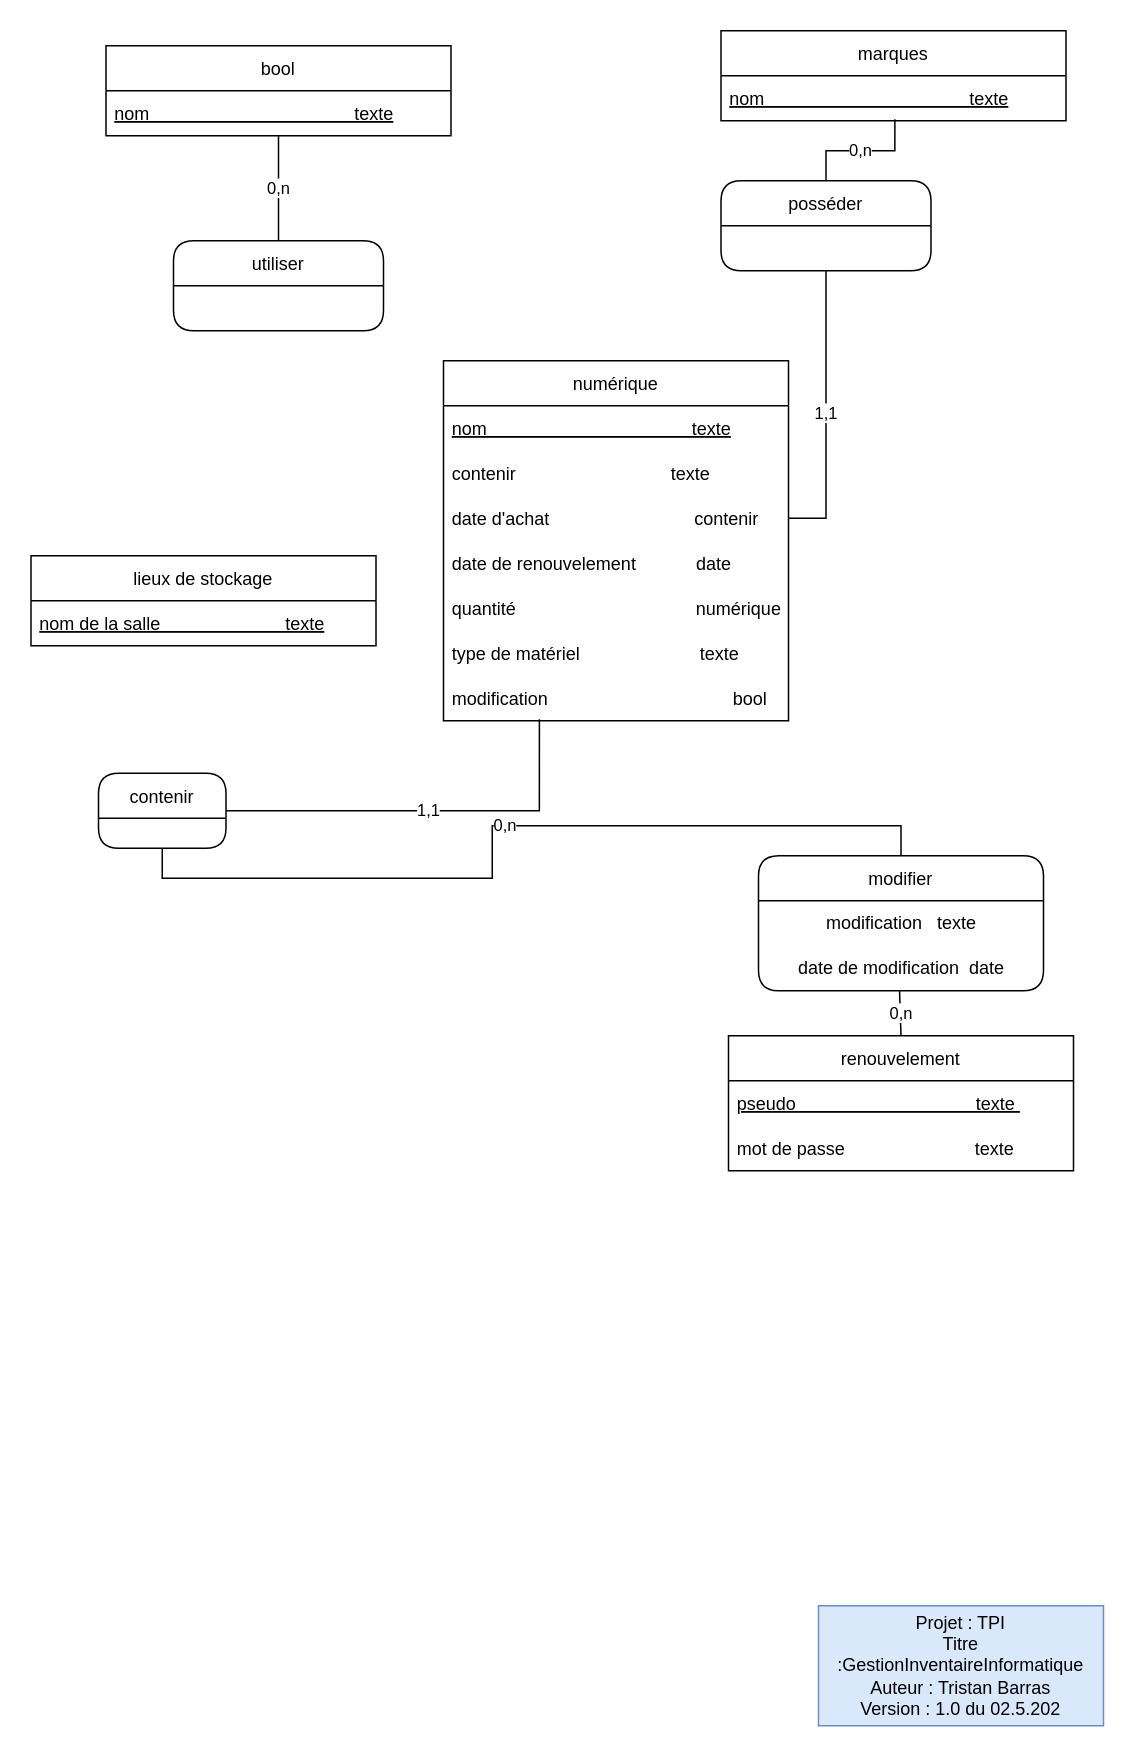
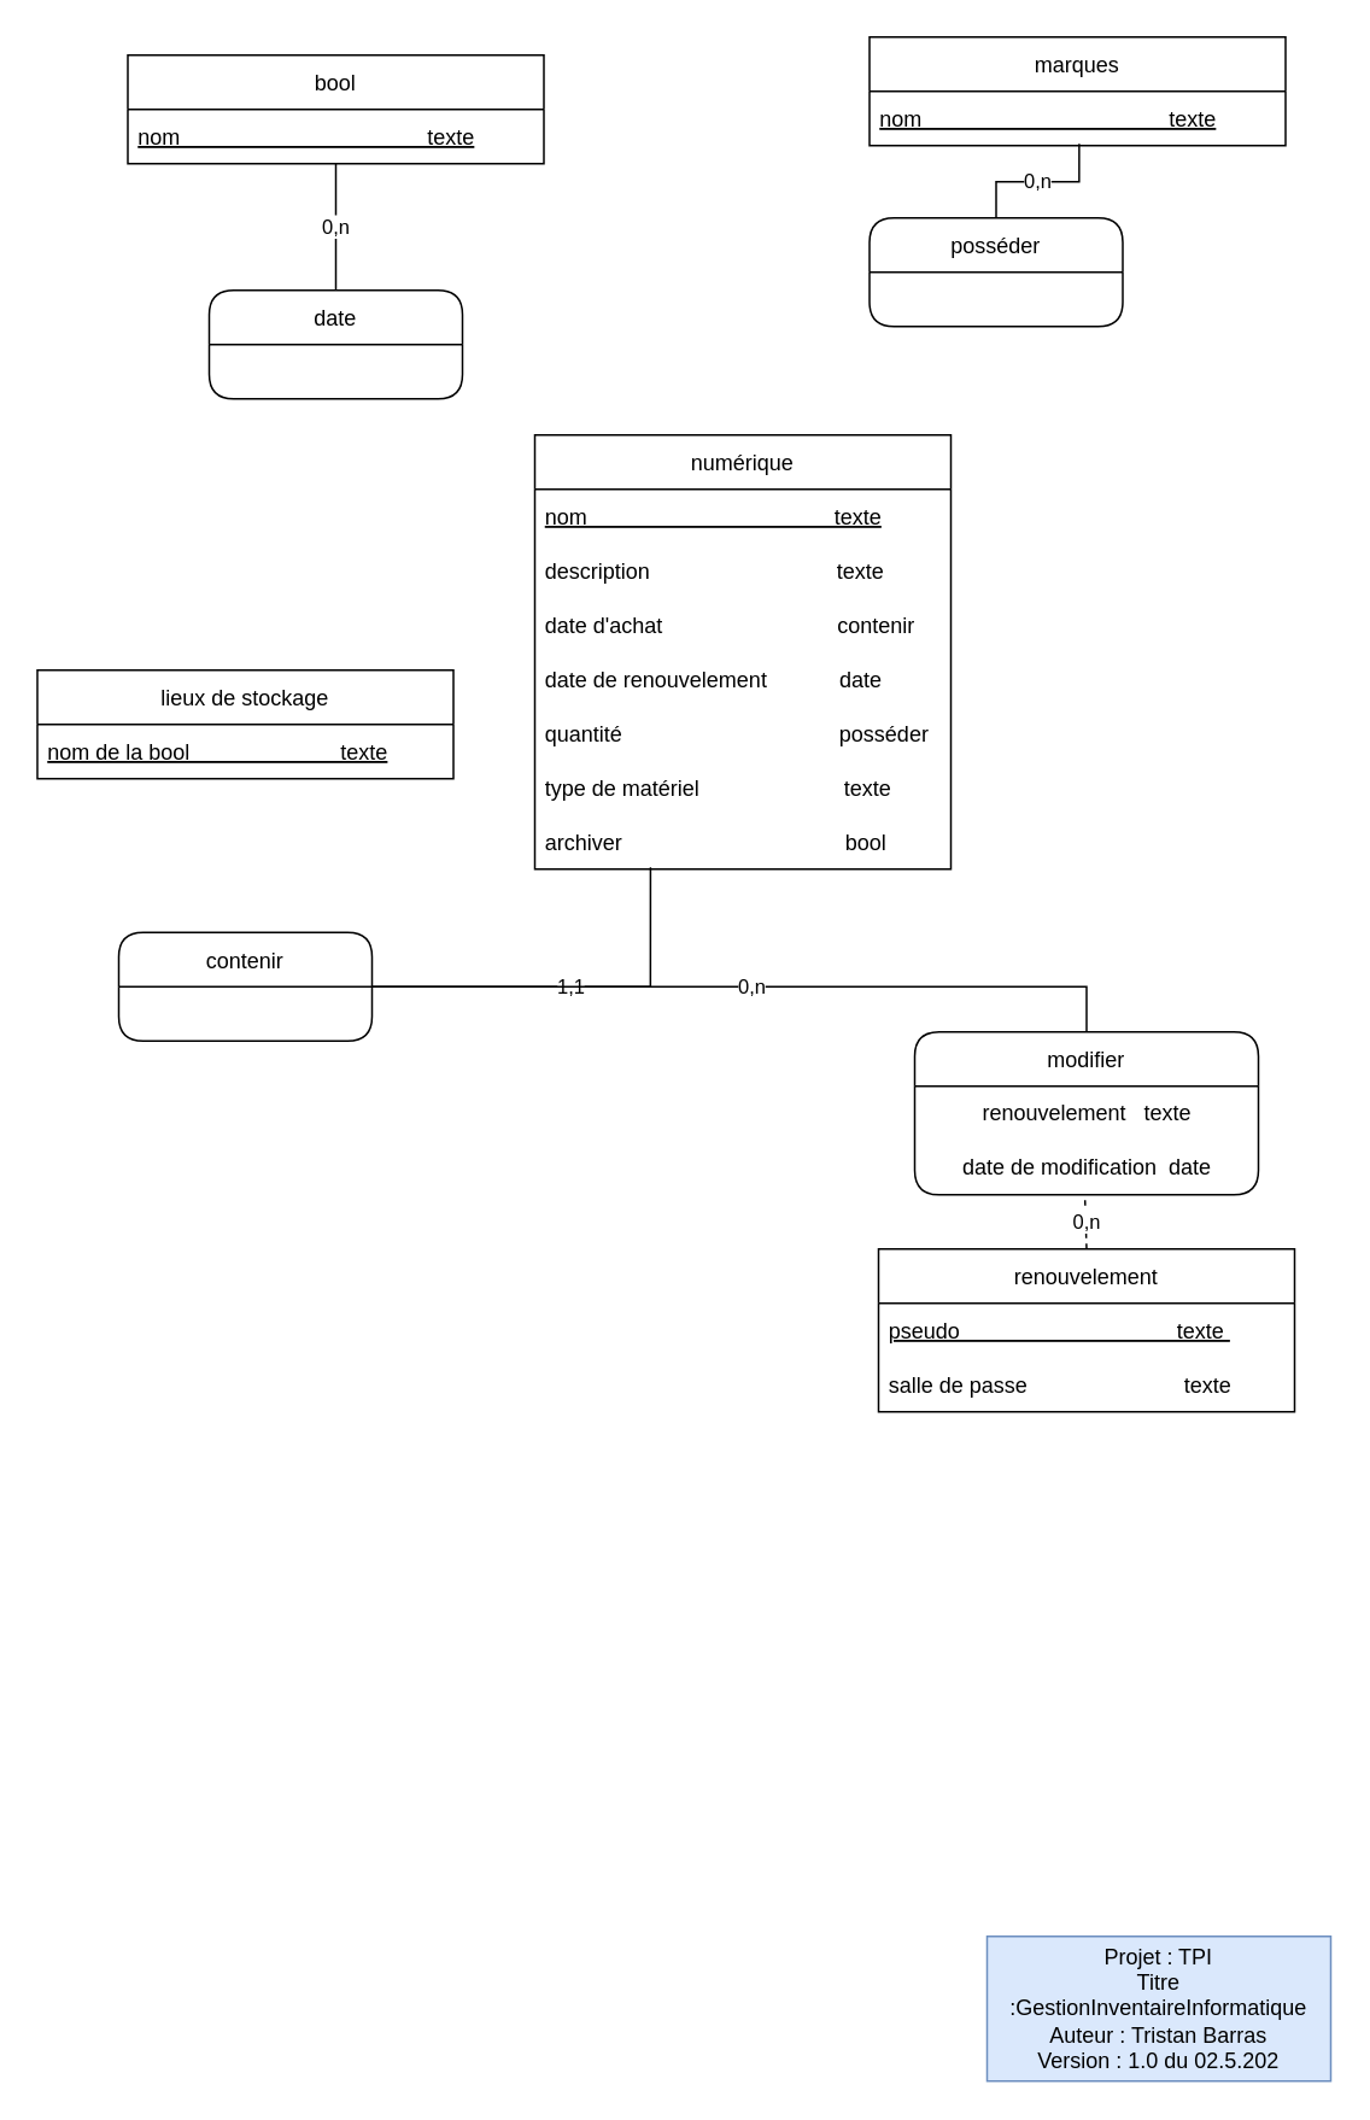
  <mxCell id="0" />
  <mxCell id="1" parent="0" />
- <mxCell id="2" value="0,n" style="edgeStyle=orthogonalEdgeStyle;rounded=0;orthogonalLoop=1;jettySize=auto;html=1;exitX=0.5;exitY=0;exitDx=0;exitDy=0;entryX=0.495;entryY=1;entryDx=0;entryDy=0;entryPerimeter=0;endArrow=none;endFill=0;" parent="1" source="3" target="30" edge="1"><mxGeometry relative="1" as="geometry" /></mxCell>
+ <mxCell id="2" value="0,n" style="edgeStyle=orthogonalEdgeStyle;rounded=0;orthogonalLoop=1;jettySize=auto;html=1;exitX=0.5;exitY=0;exitDx=0;exitDy=0;entryX=0.495;entryY=1;entryDx=0;entryDy=0;entryPerimeter=0;endArrow=none;endFill=0;dashed=1;" parent="1" source="3" target="30" edge="1"><mxGeometry relative="1" as="geometry" /></mxCell>
  <mxCell id="3" value="renouvelement" style="swimlane;fontStyle=0;childLayout=stackLayout;horizontal=1;startSize=30;horizontalStack=0;resizeParent=1;resizeParentMax=0;resizeLast=0;collapsible=1;marginBottom=0;" parent="1" vertex="1"><mxGeometry x="485" y="690" width="230" height="90" as="geometry" /></mxCell>
  <mxCell id="4" value="pseudo                                    texte " style="text;strokeColor=none;fillColor=none;align=left;verticalAlign=middle;spacingLeft=4;spacingRight=4;overflow=hidden;points=[[0,0.5],[1,0.5]];portConstraint=eastwest;rotatable=0;fontStyle=4" parent="3" vertex="1"><mxGeometry y="30" width="230" height="30" as="geometry" /></mxCell>
- <mxCell id="5" value="mot de passe                          texte" style="text;strokeColor=none;fillColor=none;align=left;verticalAlign=middle;spacingLeft=4;spacingRight=4;overflow=hidden;points=[[0,0.5],[1,0.5]];portConstraint=eastwest;rotatable=0;fontStyle=0" parent="3" vertex="1"><mxGeometry y="60" width="230" height="30" as="geometry" /></mxCell>
+ <mxCell id="5" value="salle de passe                          texte" style="text;strokeColor=none;fillColor=none;align=left;verticalAlign=middle;spacingLeft=4;spacingRight=4;overflow=hidden;points=[[0,0.5],[1,0.5]];portConstraint=eastwest;rotatable=0;fontStyle=0" parent="3" vertex="1"><mxGeometry y="60" width="230" height="30" as="geometry" /></mxCell>
  <mxCell id="6" value="numérique" style="swimlane;fontStyle=0;childLayout=stackLayout;horizontal=1;startSize=30;horizontalStack=0;resizeParent=1;resizeParentMax=0;resizeLast=0;collapsible=1;marginBottom=0;" parent="1" vertex="1"><mxGeometry x="295" y="240" width="230" height="240" as="geometry" /></mxCell>
  <mxCell id="7" value="nom                                         texte" style="text;strokeColor=none;fillColor=none;align=left;verticalAlign=middle;spacingLeft=4;spacingRight=4;overflow=hidden;points=[[0,0.5],[1,0.5]];portConstraint=eastwest;rotatable=0;fontStyle=4" parent="6" vertex="1"><mxGeometry y="30" width="230" height="30" as="geometry" /></mxCell>
- <mxCell id="8" value="contenir                               texte" style="text;strokeColor=none;fillColor=none;align=left;verticalAlign=middle;spacingLeft=4;spacingRight=4;overflow=hidden;points=[[0,0.5],[1,0.5]];portConstraint=eastwest;rotatable=0;fontStyle=0" parent="6" vertex="1"><mxGeometry y="60" width="230" height="30" as="geometry" /></mxCell>
+ <mxCell id="8" value="description                               texte" style="text;strokeColor=none;fillColor=none;align=left;verticalAlign=middle;spacingLeft=4;spacingRight=4;overflow=hidden;points=[[0,0.5],[1,0.5]];portConstraint=eastwest;rotatable=0;fontStyle=0" parent="6" vertex="1"><mxGeometry y="60" width="230" height="30" as="geometry" /></mxCell>
  <mxCell id="9" value="date d'achat                             contenir" style="text;strokeColor=none;fillColor=none;align=left;verticalAlign=middle;spacingLeft=4;spacingRight=4;overflow=hidden;points=[[0,0.5],[1,0.5]];portConstraint=eastwest;rotatable=0;fontStyle=0" parent="6" vertex="1"><mxGeometry y="90" width="230" height="30" as="geometry" /></mxCell>
  <mxCell id="10" value="date de renouvelement            date" style="text;strokeColor=none;fillColor=none;align=left;verticalAlign=middle;spacingLeft=4;spacingRight=4;overflow=hidden;points=[[0,0.5],[1,0.5]];portConstraint=eastwest;rotatable=0;fontStyle=0" parent="6" vertex="1"><mxGeometry y="120" width="230" height="30" as="geometry" /></mxCell>
- <mxCell id="11" value="quantité                                    numérique" style="text;strokeColor=none;fillColor=none;align=left;verticalAlign=middle;spacingLeft=4;spacingRight=4;overflow=hidden;points=[[0,0.5],[1,0.5]];portConstraint=eastwest;rotatable=0;fontStyle=0" parent="6" vertex="1"><mxGeometry y="150" width="230" height="30" as="geometry" /></mxCell>
+ <mxCell id="11" value="quantité                                    posséder" style="text;strokeColor=none;fillColor=none;align=left;verticalAlign=middle;spacingLeft=4;spacingRight=4;overflow=hidden;points=[[0,0.5],[1,0.5]];portConstraint=eastwest;rotatable=0;fontStyle=0" parent="6" vertex="1"><mxGeometry y="150" width="230" height="30" as="geometry" /></mxCell>
  <mxCell id="12" value="type de matériel                        texte" style="text;strokeColor=none;fillColor=none;align=left;verticalAlign=middle;spacingLeft=4;spacingRight=4;overflow=hidden;points=[[0,0.5],[1,0.5]];portConstraint=eastwest;rotatable=0;fontStyle=0" parent="6" vertex="1"><mxGeometry y="180" width="230" height="30" as="geometry" /></mxCell>
- <mxCell id="13" value="modification                                     bool" style="text;strokeColor=none;fillColor=none;align=left;verticalAlign=middle;spacingLeft=4;spacingRight=4;overflow=hidden;points=[[0,0.5],[1,0.5]];portConstraint=eastwest;rotatable=0;fontStyle=0" parent="6" vertex="1"><mxGeometry y="210" width="230" height="30" as="geometry" /></mxCell>
+ <mxCell id="13" value="archiver                                     bool" style="text;strokeColor=none;fillColor=none;align=left;verticalAlign=middle;spacingLeft=4;spacingRight=4;overflow=hidden;points=[[0,0.5],[1,0.5]];portConstraint=eastwest;rotatable=0;fontStyle=0" parent="6" vertex="1"><mxGeometry y="210" width="230" height="30" as="geometry" /></mxCell>
  <mxCell id="14" value="Projet : TPI&lt;br&gt;Titre :GestionInventaireInformatique&lt;br&gt;Auteur : Tristan Barras&lt;br&gt;Version : 1.0 du 02.5.202" style="rounded=0;whiteSpace=wrap;html=1;fillColor=#dae8fc;strokeColor=#6c8ebf;" parent="1" vertex="1"><mxGeometry x="545" y="1070" width="190" height="80" as="geometry" /></mxCell>
  <mxCell id="15" value="marques" style="swimlane;fontStyle=0;childLayout=stackLayout;horizontal=1;startSize=30;horizontalStack=0;resizeParent=1;resizeParentMax=0;resizeLast=0;collapsible=1;marginBottom=0;" parent="1" vertex="1"><mxGeometry x="480" y="20" width="230" height="60" as="geometry" /></mxCell>
  <mxCell id="16" value="nom                                         texte" style="text;strokeColor=none;fillColor=none;align=left;verticalAlign=middle;spacingLeft=4;spacingRight=4;overflow=hidden;points=[[0,0.5],[1,0.5]];portConstraint=eastwest;rotatable=0;fontStyle=4" parent="15" vertex="1"><mxGeometry y="30" width="230" height="30" as="geometry" /></mxCell>
  <mxCell id="17" value="0,n" style="edgeStyle=orthogonalEdgeStyle;rounded=0;orthogonalLoop=1;jettySize=auto;html=1;exitX=0.5;exitY=0;exitDx=0;exitDy=0;entryX=0.504;entryY=0.967;entryDx=0;entryDy=0;entryPerimeter=0;endArrow=none;endFill=0;" parent="1" source="18" target="16" edge="1"><mxGeometry relative="1" as="geometry" /></mxCell>
  <mxCell id="18" value="posséder" style="swimlane;fontStyle=0;childLayout=stackLayout;horizontal=1;startSize=30;horizontalStack=0;resizeParent=1;resizeParentMax=0;resizeLast=0;collapsible=1;marginBottom=0;rounded=1;" parent="1" vertex="1"><mxGeometry x="480" y="120" width="140" height="60" as="geometry" /></mxCell>
  <mxCell id="19" value="bool" style="swimlane;fontStyle=0;childLayout=stackLayout;horizontal=1;startSize=30;horizontalStack=0;resizeParent=1;resizeParentMax=0;resizeLast=0;collapsible=1;marginBottom=0;" parent="1" vertex="1"><mxGeometry x="70" y="30" width="230" height="60" as="geometry" /></mxCell>
  <mxCell id="20" value="nom                                         texte" style="text;strokeColor=none;fillColor=none;align=left;verticalAlign=middle;spacingLeft=4;spacingRight=4;overflow=hidden;points=[[0,0.5],[1,0.5]];portConstraint=eastwest;rotatable=0;fontStyle=4" parent="19" vertex="1"><mxGeometry y="30" width="230" height="30" as="geometry" /></mxCell>
  <mxCell id="21" value="lieux de stockage" style="swimlane;fontStyle=0;childLayout=stackLayout;horizontal=1;startSize=30;horizontalStack=0;resizeParent=1;resizeParentMax=0;resizeLast=0;collapsible=1;marginBottom=0;" parent="1" vertex="1"><mxGeometry x="20" y="370" width="230" height="60" as="geometry" /></mxCell>
- <mxCell id="22" value="nom de la salle                         texte" style="text;strokeColor=none;fillColor=none;align=left;verticalAlign=middle;spacingLeft=4;spacingRight=4;overflow=hidden;points=[[0,0.5],[1,0.5]];portConstraint=eastwest;rotatable=0;fontStyle=4" parent="21" vertex="1"><mxGeometry y="30" width="230" height="30" as="geometry" /></mxCell>
+ <mxCell id="22" value="nom de la bool                         texte" style="text;strokeColor=none;fillColor=none;align=left;verticalAlign=middle;spacingLeft=4;spacingRight=4;overflow=hidden;points=[[0,0.5],[1,0.5]];portConstraint=eastwest;rotatable=0;fontStyle=4" parent="21" vertex="1"><mxGeometry y="30" width="230" height="30" as="geometry" /></mxCell>
  <mxCell id="23" value="0,n" style="edgeStyle=orthogonalEdgeStyle;rounded=0;orthogonalLoop=1;jettySize=auto;html=1;exitX=0.5;exitY=0;exitDx=0;exitDy=0;entryX=0.5;entryY=1;entryDx=0;entryDy=0;endArrow=none;endFill=0;" parent="1" source="24" target="19" edge="1"><mxGeometry relative="1" as="geometry" /></mxCell>
- <mxCell id="24" value="utiliser" style="swimlane;fontStyle=0;childLayout=stackLayout;horizontal=1;startSize=30;horizontalStack=0;resizeParent=1;resizeParentMax=0;resizeLast=0;collapsible=1;marginBottom=0;rounded=1;" parent="1" vertex="1"><mxGeometry x="115" y="160" width="140" height="60" as="geometry" /></mxCell>
+ <mxCell id="24" value="date" style="swimlane;fontStyle=0;childLayout=stackLayout;horizontal=1;startSize=30;horizontalStack=0;resizeParent=1;resizeParentMax=0;resizeLast=0;collapsible=1;marginBottom=0;rounded=1;" parent="1" vertex="1"><mxGeometry x="115" y="160" width="140" height="60" as="geometry" /></mxCell>
  <mxCell id="25" value="1,1" style="edgeStyle=orthogonalEdgeStyle;rounded=0;orthogonalLoop=1;jettySize=auto;html=1;exitX=1;exitY=0.5;exitDx=0;exitDy=0;entryX=0.278;entryY=0.967;entryDx=0;entryDy=0;entryPerimeter=0;endArrow=none;endFill=0;" parent="1" source="26" target="13" edge="1"><mxGeometry relative="1" as="geometry" /></mxCell>
- <mxCell id="26" value="contenir" style="swimlane;fontStyle=0;childLayout=stackLayout;horizontal=1;startSize=30;horizontalStack=0;resizeParent=1;resizeParentMax=0;resizeLast=0;collapsible=1;marginBottom=0;rounded=1;" parent="1" vertex="1"><mxGeometry x="65" y="515" width="85" height="50" as="geometry" /></mxCell>
+ <mxCell id="26" value="contenir" style="swimlane;fontStyle=0;childLayout=stackLayout;horizontal=1;startSize=30;horizontalStack=0;resizeParent=1;resizeParentMax=0;resizeLast=0;collapsible=1;marginBottom=0;rounded=1;" parent="1" vertex="1"><mxGeometry x="65" y="515" width="140" height="60" as="geometry" /></mxCell>
  <mxCell id="27" value="0,n" style="edgeStyle=orthogonalEdgeStyle;rounded=0;orthogonalLoop=1;jettySize=auto;html=1;exitX=0.5;exitY=0;exitDx=0;exitDy=0;endArrow=none;endFill=0;" parent="1" source="28" target="26" edge="1"><mxGeometry relative="1" as="geometry" /></mxCell>
  <mxCell id="28" value="modifier" style="swimlane;fontStyle=0;childLayout=stackLayout;horizontal=1;startSize=30;horizontalStack=0;resizeParent=1;resizeParentMax=0;resizeLast=0;collapsible=1;marginBottom=0;rounded=1;" parent="1" vertex="1"><mxGeometry x="505" y="570" width="190" height="90" as="geometry" /></mxCell>
- <mxCell id="29" value="modification&lt;span style=&quot;white-space: pre;&quot;&gt; &lt;/span&gt;&lt;span style=&quot;white-space: pre;&quot;&gt; &lt;/span&gt;&lt;span style=&quot;white-space: pre;&quot;&gt; &lt;/span&gt;texte" style="text;html=1;align=center;verticalAlign=middle;resizable=0;points=[];autosize=1;strokeColor=none;fillColor=none;" parent="28" vertex="1"><mxGeometry y="30" width="190" height="30" as="geometry" /></mxCell>
+ <mxCell id="29" value="renouvelement&lt;span style=&quot;white-space: pre;&quot;&gt; &lt;/span&gt;&lt;span style=&quot;white-space: pre;&quot;&gt; &lt;/span&gt;&lt;span style=&quot;white-space: pre;&quot;&gt; &lt;/span&gt;texte" style="text;html=1;align=center;verticalAlign=middle;resizable=0;points=[];autosize=1;strokeColor=none;fillColor=none;" parent="28" vertex="1"><mxGeometry y="30" width="190" height="30" as="geometry" /></mxCell>
  <mxCell id="30" value="date&lt;span style=&quot;white-space: pre;&quot;&gt; &lt;/span&gt;de modification&lt;span style=&quot;white-space: pre;&quot;&gt;&lt;span style=&quot;white-space: pre;&quot;&gt; &lt;/span&gt; &lt;/span&gt;date" style="text;html=1;align=center;verticalAlign=middle;resizable=0;points=[];autosize=1;strokeColor=none;fillColor=none;" parent="28" vertex="1"><mxGeometry y="60" width="190" height="30" as="geometry" /></mxCell>
- <mxCell id="31" value="1,1" style="edgeStyle=orthogonalEdgeStyle;rounded=0;orthogonalLoop=1;jettySize=auto;html=1;exitX=1;exitY=0.5;exitDx=0;exitDy=0;entryX=0.5;entryY=1;entryDx=0;entryDy=0;endArrow=none;endFill=0;" parent="1" source="9" target="18" edge="1"><mxGeometry relative="1" as="geometry" /></mxCell>
